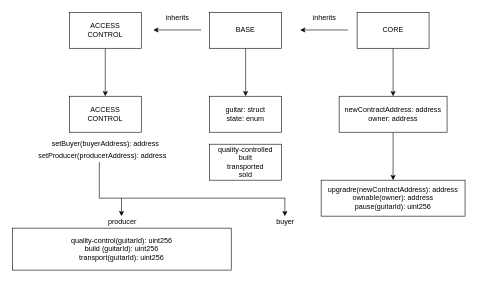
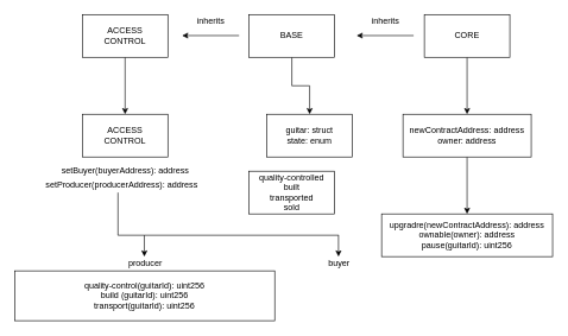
  <mxCell id="0" />
  <mxCell id="1" parent="0" />
  <mxCell id="2" value="" style="edgeStyle=orthogonalEdgeStyle;rounded=0;orthogonalLoop=1;jettySize=auto;html=1;" parent="1" source="3" target="4" edge="1"><mxGeometry relative="1" as="geometry" /></mxCell>
  <mxCell id="3" value="ACCESS&lt;br&gt;CONTROL" style="rounded=0;whiteSpace=wrap;html=1;" parent="1" vertex="1"><mxGeometry x="115" y="20" width="120" height="60" as="geometry" /></mxCell>
  <mxCell id="4" value="ACCESS&lt;br&gt;CONTROL" style="rounded=0;whiteSpace=wrap;html=1;" parent="1" vertex="1"><mxGeometry x="115" y="160" width="120" height="60" as="geometry" /></mxCell>
  <mxCell id="5" value="" style="edgeStyle=orthogonalEdgeStyle;rounded=0;orthogonalLoop=1;jettySize=auto;html=1;" parent="1" source="6" target="18" edge="1"><mxGeometry relative="1" as="geometry" /></mxCell>
  <mxCell id="6" value="BASE" style="rounded=0;whiteSpace=wrap;html=1;" parent="1" vertex="1"><mxGeometry x="349" y="20" width="120" height="60" as="geometry" /></mxCell>
  <mxCell id="7" value="" style="edgeStyle=orthogonalEdgeStyle;rounded=0;orthogonalLoop=1;jettySize=auto;html=1;" parent="1" source="8" target="21" edge="1"><mxGeometry relative="1" as="geometry" /></mxCell>
  <mxCell id="8" value="CORE" style="rounded=0;whiteSpace=wrap;html=1;" parent="1" vertex="1"><mxGeometry x="595" y="20" width="120" height="60" as="geometry" /></mxCell>
  <mxCell id="9" value="setProducer(producerAddress): address" style="text;html=1;align=center;verticalAlign=middle;resizable=0;points=[];autosize=1;strokeColor=none;fillColor=none;" parent="1" vertex="1"><mxGeometry x="55" y="250" width="230" height="20" as="geometry" /></mxCell>
  <mxCell id="10" value="setBuyer(buyerAddress): address" style="text;html=1;align=center;verticalAlign=middle;resizable=0;points=[];autosize=1;strokeColor=none;fillColor=none;" parent="1" vertex="1"><mxGeometry x="80" y="230" width="190" height="20" as="geometry" /></mxCell>
  <mxCell id="11" value="" style="endArrow=none;html=1;rounded=0;" parent="1" edge="1"><mxGeometry width="50" height="50" relative="1" as="geometry"><mxPoint x="165" y="330" as="sourcePoint" /><mxPoint x="165" y="270" as="targetPoint" /></mxGeometry></mxCell>
  <mxCell id="12" value="" style="endArrow=none;html=1;rounded=0;" parent="1" edge="1"><mxGeometry width="50" height="50" relative="1" as="geometry"><mxPoint x="165" y="330" as="sourcePoint" /><mxPoint x="475" y="330" as="targetPoint" /></mxGeometry></mxCell>
  <mxCell id="13" value="" style="endArrow=classic;html=1;rounded=0;" parent="1" edge="1"><mxGeometry width="50" height="50" relative="1" as="geometry"><mxPoint x="202" y="330" as="sourcePoint" /><mxPoint x="202" y="360" as="targetPoint" /></mxGeometry></mxCell>
  <mxCell id="14" value="" style="endArrow=classic;html=1;rounded=0;" parent="1" edge="1"><mxGeometry width="50" height="50" relative="1" as="geometry"><mxPoint x="474.5" y="330" as="sourcePoint" /><mxPoint x="474.5" y="360" as="targetPoint" /></mxGeometry></mxCell>
  <mxCell id="15" value="producer" style="text;html=1;align=center;verticalAlign=middle;resizable=0;points=[];autosize=1;strokeColor=none;fillColor=none;" parent="1" vertex="1"><mxGeometry x="172.5" y="360" width="60" height="20" as="geometry" /></mxCell>
  <mxCell id="16" value="quality-control(guitarId): uint256&lt;br&gt;build (guitarId): uint256&lt;br&gt;transport(guitarId): uint256" style="rounded=0;whiteSpace=wrap;html=1;" parent="1" vertex="1"><mxGeometry x="20" y="380" width="365" height="70" as="geometry" /></mxCell>
  <mxCell id="17" value="buyer" style="text;html=1;align=center;verticalAlign=middle;resizable=0;points=[];autosize=1;strokeColor=none;fillColor=none;" parent="1" vertex="1"><mxGeometry x="450" y="360" width="50" height="20" as="geometry" /></mxCell>
- <mxCell id="18" value="guitar: struct&lt;br&gt;state: enum" style="rounded=0;whiteSpace=wrap;html=1;" parent="1" vertex="1"><mxGeometry x="349" y="160" width="120" height="60" as="geometry" /></mxCell>
+ <mxCell id="18" value="guitar: struct&lt;br&gt;state: enum" style="rounded=0;whiteSpace=wrap;html=1;" parent="1" vertex="1"><mxGeometry x="374" y="160" width="120" height="60" as="geometry" /></mxCell>
  <mxCell id="19" value="quality-controlled&lt;br&gt;built&lt;br&gt;transported&lt;br&gt;sold" style="rounded=0;whiteSpace=wrap;html=1;" parent="1" vertex="1"><mxGeometry x="349" y="240" width="120" height="60" as="geometry" /></mxCell>
  <mxCell id="20" value="" style="edgeStyle=orthogonalEdgeStyle;rounded=0;orthogonalLoop=1;jettySize=auto;html=1;" parent="1" source="21" target="22" edge="1"><mxGeometry relative="1" as="geometry" /></mxCell>
  <mxCell id="21" value="newContractAddress: address&lt;br&gt;owner: address" style="rounded=0;whiteSpace=wrap;html=1;" parent="1" vertex="1"><mxGeometry x="565" y="160" width="180" height="60" as="geometry" /></mxCell>
  <mxCell id="22" value="upgradre(newContractAddress): address&lt;br&gt;ownable(owner): address&lt;br&gt;pause(guitarId): uint256" style="rounded=0;whiteSpace=wrap;html=1;" parent="1" vertex="1"><mxGeometry x="535" y="300" width="240" height="60" as="geometry" /></mxCell>
  <mxCell id="23" value="" style="endArrow=classic;html=1;rounded=0;" parent="1" edge="1"><mxGeometry width="50" height="50" relative="1" as="geometry"><mxPoint x="335" y="49.5" as="sourcePoint" /><mxPoint x="255" y="49.5" as="targetPoint" /></mxGeometry></mxCell>
  <mxCell id="24" value="inherits" style="text;html=1;align=center;verticalAlign=middle;resizable=0;points=[];autosize=1;strokeColor=none;fillColor=none;" parent="1" vertex="1"><mxGeometry x="270" y="20" width="50" height="20" as="geometry" /></mxCell>
  <mxCell id="25" value="inherits" style="text;html=1;align=center;verticalAlign=middle;resizable=0;points=[];autosize=1;strokeColor=none;fillColor=none;" parent="1" vertex="1"><mxGeometry x="515" y="20" width="50" height="20" as="geometry" /></mxCell>
  <mxCell id="26" value="" style="endArrow=classic;html=1;rounded=0;" parent="1" edge="1"><mxGeometry width="50" height="50" relative="1" as="geometry"><mxPoint x="580" y="49.5" as="sourcePoint" /><mxPoint x="500" y="49.5" as="targetPoint" /></mxGeometry></mxCell>
